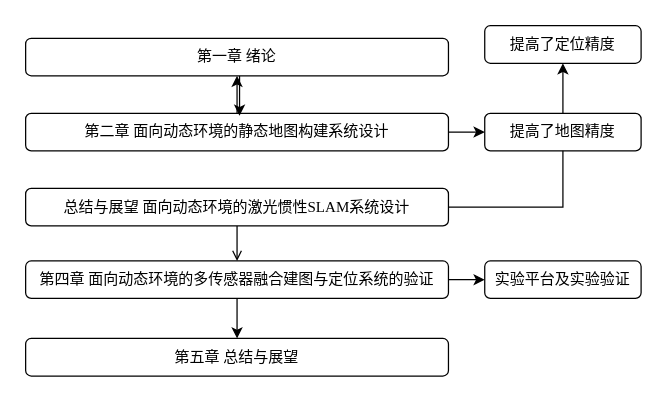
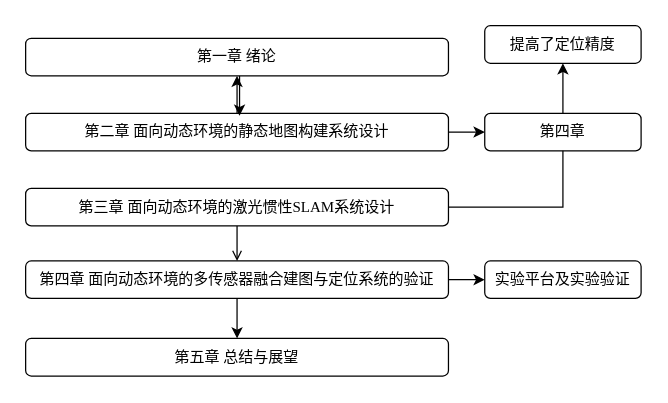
  <mxCell id="0" />
  <mxCell id="1" parent="0" />
  <mxCell id="2" value="" style="edgeStyle=orthogonalEdgeStyle;rounded=0;orthogonalLoop=1;jettySize=auto;html=1;fontStyle=0;" edge="1" parent="1" source="4" target="13"><mxGeometry relative="1" as="geometry" /></mxCell>
  <mxCell id="3" value="" style="edgeStyle=orthogonalEdgeStyle;rounded=0;orthogonalLoop=1;jettySize=auto;html=1;" edge="1" parent="1" source="4" target="14"><mxGeometry relative="1" as="geometry" /></mxCell>
  <mxCell id="4" value="第二章 面向动态环境的静态地图构建系统设计" style="rounded=1;whiteSpace=wrap;html=1;fontFamily=Tahoma;align=center;fontStyle=0" vertex="1" parent="1"><mxGeometry x="20" y="90" width="338" height="30" as="geometry" /></mxCell>
  <mxCell id="5" value="" style="edgeStyle=orthogonalEdgeStyle;rounded=0;orthogonalLoop=1;jettySize=auto;html=1;fontStyle=0;endArrow=open;" edge="1" parent="1" source="7" target="11"><mxGeometry relative="1" as="geometry" /></mxCell>
  <mxCell id="6" value="" style="edgeStyle=orthogonalEdgeStyle;rounded=0;orthogonalLoop=1;jettySize=auto;html=1;" edge="1" parent="1" source="7" target="15"><mxGeometry relative="1" as="geometry" /></mxCell>
- <mxCell id="7" value="总结与展望 面向动态环境的激光惯性SLAM系统设计" style="rounded=1;whiteSpace=wrap;html=1;fontFamily=Tahoma;align=center;fontStyle=0" vertex="1" parent="1"><mxGeometry x="20" y="150" width="338" height="30" as="geometry" /></mxCell>
+ <mxCell id="7" value="第三章 面向动态环境的激光惯性SLAM系统设计" style="rounded=1;whiteSpace=wrap;html=1;fontFamily=Tahoma;align=center;fontStyle=0" vertex="1" parent="1"><mxGeometry x="20" y="150" width="338" height="30" as="geometry" /></mxCell>
  <mxCell id="8" value="第五章 总结与展望" style="rounded=1;whiteSpace=wrap;html=1;fontFamily=Tahoma;align=center;fontStyle=0" vertex="1" parent="1"><mxGeometry x="20" y="270" width="338" height="30" as="geometry" /></mxCell>
  <mxCell id="9" value="" style="edgeStyle=orthogonalEdgeStyle;rounded=0;orthogonalLoop=1;jettySize=auto;html=1;fontStyle=0" edge="1" parent="1" source="11" target="8"><mxGeometry relative="1" as="geometry" /></mxCell>
  <mxCell id="10" value="" style="edgeStyle=orthogonalEdgeStyle;rounded=0;orthogonalLoop=1;jettySize=auto;html=1;" edge="1" parent="1" source="11" target="16"><mxGeometry relative="1" as="geometry" /></mxCell>
  <mxCell id="11" value="&lt;font&gt;第四章 面向动态环境的多传感器融合建图与定位系统的验证&lt;/font&gt;" style="rounded=1;whiteSpace=wrap;html=1;fontFamily=Tahoma;align=center;fontStyle=0;verticalAlign=middle;" vertex="1" parent="1"><mxGeometry x="20" y="208" width="338" height="30" as="geometry" /></mxCell>
  <mxCell id="12" value="" style="edgeStyle=orthogonalEdgeStyle;rounded=0;orthogonalLoop=1;jettySize=auto;html=1;fontStyle=0" edge="1" parent="1" source="13"><mxGeometry relative="1" as="geometry"><mxPoint x="191" y="92" as="targetPoint" /><Array as="points"><mxPoint x="191" y="82" /><mxPoint x="191" y="82" /></Array></mxGeometry></mxCell>
  <mxCell id="13" value="第一章 绪论" style="rounded=1;whiteSpace=wrap;html=1;fontFamily=Tahoma;align=center;fontStyle=0" vertex="1" parent="1"><mxGeometry x="20" y="30" width="338" height="30" as="geometry" /></mxCell>
- <mxCell id="14" value="提高了地图精度" style="rounded=1;whiteSpace=wrap;html=1;fontFamily=Tahoma;align=center;fontStyle=0;verticalAlign=middle;" vertex="1" parent="1"><mxGeometry x="387" y="90" width="125" height="30" as="geometry" /></mxCell>
+ <mxCell id="14" value="第四章" style="rounded=1;whiteSpace=wrap;html=1;fontFamily=Tahoma;align=center;fontStyle=0;verticalAlign=middle;" vertex="1" parent="1"><mxGeometry x="387" y="90" width="125" height="30" as="geometry" /></mxCell>
  <mxCell id="15" value="提高了定位精度" style="rounded=1;whiteSpace=wrap;html=1;fontFamily=Tahoma;align=center;fontStyle=0;verticalAlign=middle;" vertex="1" parent="1"><mxGeometry x="387" y="20" width="125" height="30" as="geometry" /></mxCell>
  <mxCell id="16" value="实验平台及实验验证" style="rounded=1;whiteSpace=wrap;html=1;fontFamily=Tahoma;align=center;fontStyle=0;verticalAlign=middle;" vertex="1" parent="1"><mxGeometry x="387" y="208" width="125" height="30" as="geometry" /></mxCell>
